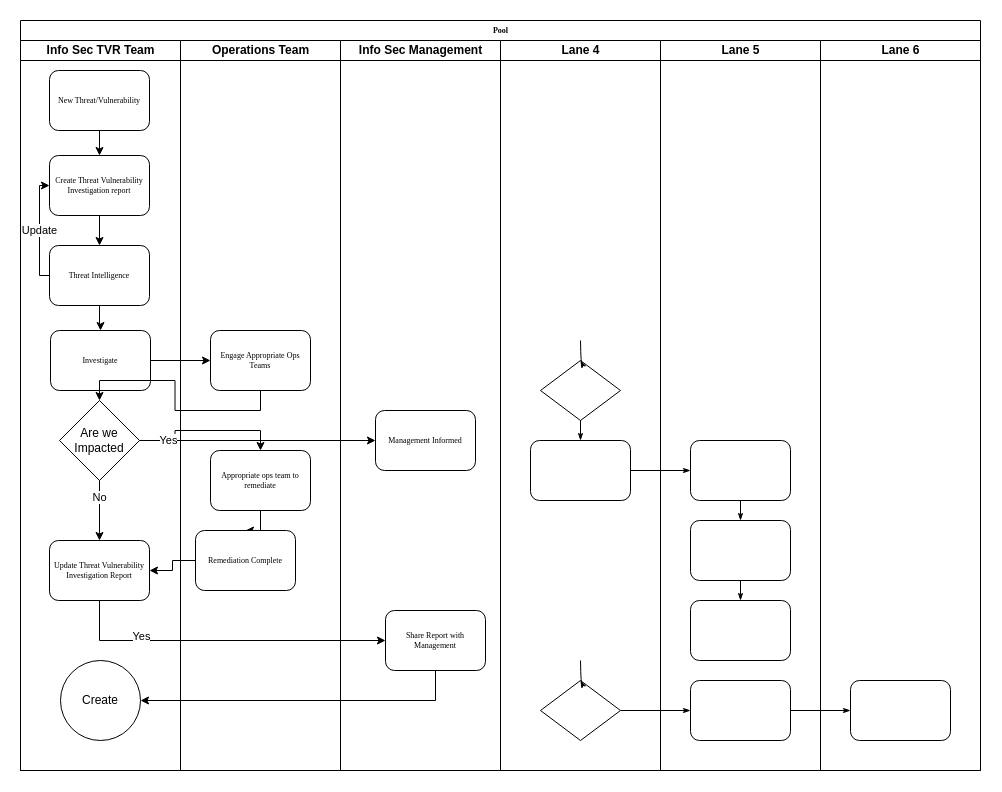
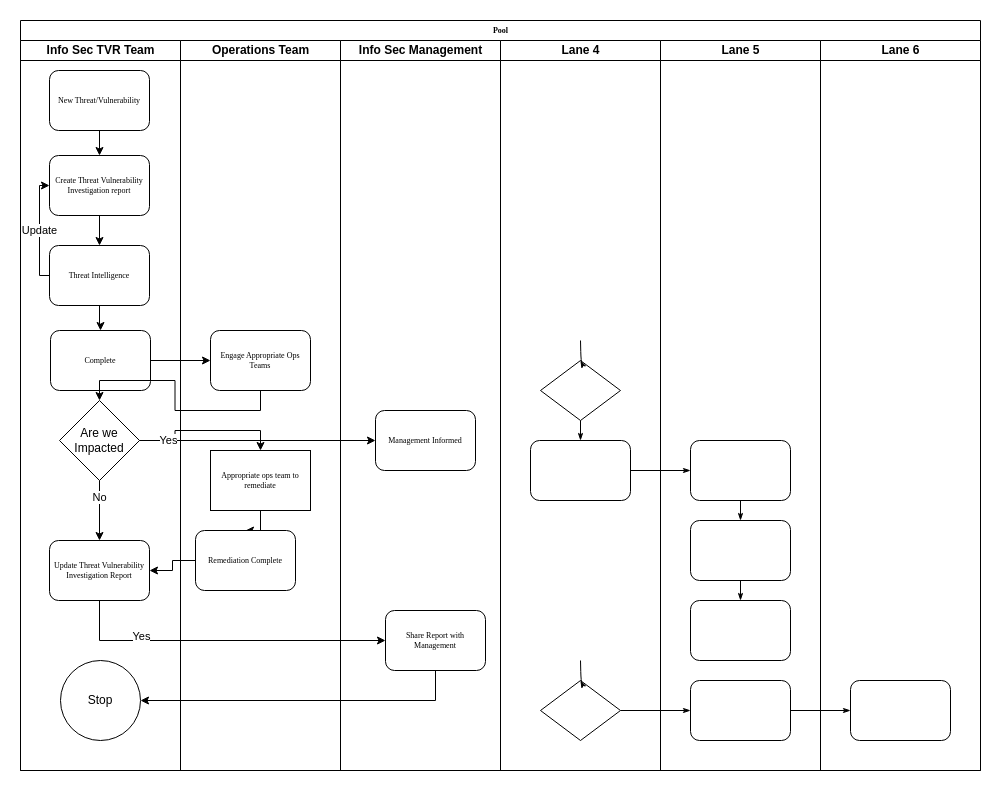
  <mxCell id="0" />
  <mxCell id="1" parent="0" />
  <mxCell id="2" value="Pool" style="swimlane;html=1;childLayout=stackLayout;startSize=20;rounded=0;shadow=0;labelBackgroundColor=none;strokeWidth=1;fontFamily=Verdana;fontSize=8;align=center;" parent="1" vertex="1"><mxGeometry x="20" y="20" width="960" height="750" as="geometry" /></mxCell>
  <mxCell id="3" style="edgeStyle=orthogonalEdgeStyle;rounded=0;orthogonalLoop=1;jettySize=auto;html=1;exitX=1;exitY=0.5;exitDx=0;exitDy=0;entryX=0;entryY=0.5;entryDx=0;entryDy=0;" edge="1" parent="2" source="12" target="27"><mxGeometry relative="1" as="geometry" /></mxCell>
  <mxCell id="4" value="Info Sec TVR Team" style="swimlane;html=1;startSize=20;" parent="2" vertex="1"><mxGeometry y="20" width="160" height="730" as="geometry" /></mxCell>
  <mxCell id="5" value="" style="edgeStyle=orthogonalEdgeStyle;rounded=0;orthogonalLoop=1;jettySize=auto;html=1;" edge="1" parent="4" source="6" target="11"><mxGeometry relative="1" as="geometry" /></mxCell>
  <mxCell id="6" value="New Threat/Vulnerability" style="rounded=1;whiteSpace=wrap;html=1;shadow=0;labelBackgroundColor=none;strokeWidth=1;fontFamily=Verdana;fontSize=8;align=center;" parent="4" vertex="1"><mxGeometry x="29" y="30" width="100" height="60" as="geometry" /></mxCell>
  <mxCell id="7" value="Update" style="edgeStyle=orthogonalEdgeStyle;rounded=0;orthogonalLoop=1;jettySize=auto;html=1;exitX=0;exitY=0.5;exitDx=0;exitDy=0;entryX=0;entryY=0.5;entryDx=0;entryDy=0;" edge="1" parent="4" source="9" target="11"><mxGeometry relative="1" as="geometry"><Array as="points"><mxPoint x="19" y="235" /><mxPoint x="19" y="145" /></Array></mxGeometry></mxCell>
  <mxCell id="8" value="" style="edgeStyle=orthogonalEdgeStyle;rounded=0;orthogonalLoop=1;jettySize=auto;html=1;" edge="1" parent="4" source="9" target="16"><mxGeometry relative="1" as="geometry" /></mxCell>
  <mxCell id="9" value="Threat Intelligence" style="rounded=1;whiteSpace=wrap;html=1;shadow=0;labelBackgroundColor=none;strokeWidth=1;fontFamily=Verdana;fontSize=8;align=center;" parent="4" vertex="1"><mxGeometry x="29" y="205" width="100" height="60" as="geometry" /></mxCell>
  <mxCell id="10" value="" style="edgeStyle=orthogonalEdgeStyle;rounded=0;orthogonalLoop=1;jettySize=auto;html=1;" edge="1" parent="4" source="11" target="9"><mxGeometry relative="1" as="geometry" /></mxCell>
  <mxCell id="11" value="Create Threat Vulnerability&lt;br&gt;Investigation report" style="rounded=1;whiteSpace=wrap;html=1;shadow=0;labelBackgroundColor=none;strokeWidth=1;fontFamily=Verdana;fontSize=8;align=center;" vertex="1" parent="4"><mxGeometry x="29" y="115" width="100" height="60" as="geometry" /></mxCell>
  <mxCell id="12" value="Are we Impacted" style="rhombus;whiteSpace=wrap;html=1;" vertex="1" parent="4"><mxGeometry x="39" y="360" width="80" height="80" as="geometry" /></mxCell>
  <mxCell id="13" value="Update Threat Vulnerability Investigation Report" style="rounded=1;whiteSpace=wrap;html=1;shadow=0;labelBackgroundColor=none;strokeWidth=1;fontFamily=Verdana;fontSize=8;align=center;" vertex="1" parent="4"><mxGeometry x="29" y="500" width="100" height="60" as="geometry" /></mxCell>
  <mxCell id="14" value="No" style="edgeStyle=orthogonalEdgeStyle;rounded=0;orthogonalLoop=1;jettySize=auto;html=1;exitX=0.5;exitY=1;exitDx=0;exitDy=0;entryX=0.5;entryY=0;entryDx=0;entryDy=0;" edge="1" parent="4" source="12" target="13"><mxGeometry x="-0.419" relative="1" as="geometry"><mxPoint as="offset" /></mxGeometry></mxCell>
- <mxCell id="15" value="Create" style="ellipse;whiteSpace=wrap;html=1;aspect=fixed;" vertex="1" parent="4"><mxGeometry x="40" y="620" width="80" height="80" as="geometry" /></mxCell>
- <mxCell id="16" value="Investigate" style="rounded=1;whiteSpace=wrap;html=1;shadow=0;labelBackgroundColor=none;strokeWidth=1;fontFamily=Verdana;fontSize=8;align=center;" vertex="1" parent="4"><mxGeometry x="30" y="290" width="100" height="60" as="geometry" /></mxCell>
+ <mxCell id="15" value="Stop" style="ellipse;whiteSpace=wrap;html=1;aspect=fixed;" vertex="1" parent="4"><mxGeometry x="40" y="620" width="80" height="80" as="geometry" /></mxCell>
+ <mxCell id="16" value="Complete" style="rounded=1;whiteSpace=wrap;html=1;shadow=0;labelBackgroundColor=none;strokeWidth=1;fontFamily=Verdana;fontSize=8;align=center;" vertex="1" parent="4"><mxGeometry x="30" y="290" width="100" height="60" as="geometry" /></mxCell>
  <mxCell id="17" style="edgeStyle=orthogonalEdgeStyle;rounded=1;html=1;labelBackgroundColor=none;startArrow=none;startFill=0;startSize=5;endArrow=classicThin;endFill=1;endSize=5;jettySize=auto;orthogonalLoop=1;strokeWidth=1;fontFamily=Verdana;fontSize=8" parent="2" source="31" target="39" edge="1"><mxGeometry relative="1" as="geometry" /></mxCell>
  <mxCell id="18" style="edgeStyle=orthogonalEdgeStyle;rounded=1;html=1;labelBackgroundColor=none;startArrow=none;startFill=0;startSize=5;endArrow=classicThin;endFill=1;endSize=5;jettySize=auto;orthogonalLoop=1;strokeWidth=1;fontFamily=Verdana;fontSize=8" parent="2" source="39" target="43" edge="1"><mxGeometry relative="1" as="geometry" /></mxCell>
  <mxCell id="19" style="edgeStyle=orthogonalEdgeStyle;rounded=1;html=1;labelBackgroundColor=none;startArrow=none;startFill=0;startSize=5;endArrow=classicThin;endFill=1;endSize=5;jettySize=auto;orthogonalLoop=1;strokeWidth=1;fontFamily=Verdana;fontSize=8" parent="2" source="30" target="36" edge="1"><mxGeometry relative="1" as="geometry" /></mxCell>
  <mxCell id="20" value="Operations Team" style="swimlane;html=1;startSize=20;" parent="2" vertex="1"><mxGeometry x="160" y="20" width="160" height="730" as="geometry" /></mxCell>
  <mxCell id="21" value="" style="edgeStyle=orthogonalEdgeStyle;rounded=0;orthogonalLoop=1;jettySize=auto;html=1;" edge="1" parent="20" source="22" target="23"><mxGeometry relative="1" as="geometry" /></mxCell>
- <mxCell id="22" value="Appropriate ops team to remediate" style="rounded=1;whiteSpace=wrap;html=1;shadow=0;labelBackgroundColor=none;strokeWidth=1;fontFamily=Verdana;fontSize=8;align=center;" parent="20" vertex="1"><mxGeometry x="30" y="410" width="100" height="60" as="geometry" /></mxCell>
+ <mxCell id="22" value="Appropriate ops team to remediate" style="whiteSpace=wrap;html=1;shadow=0;labelBackgroundColor=none;strokeWidth=1;fontFamily=Verdana;fontSize=8;align=center;rounded=0;" parent="20" vertex="1"><mxGeometry x="30" y="410" width="100" height="60" as="geometry" /></mxCell>
  <mxCell id="23" value="Remediation Complete" style="rounded=1;whiteSpace=wrap;html=1;shadow=0;labelBackgroundColor=none;strokeWidth=1;fontFamily=Verdana;fontSize=8;align=center;" vertex="1" parent="20"><mxGeometry x="15" y="490" width="100" height="60" as="geometry" /></mxCell>
  <mxCell id="24" value="Engage Appropriate Ops Teams" style="rounded=1;whiteSpace=wrap;html=1;shadow=0;labelBackgroundColor=none;strokeWidth=1;fontFamily=Verdana;fontSize=8;align=center;" vertex="1" parent="20"><mxGeometry x="30" y="290" width="100" height="60" as="geometry" /></mxCell>
  <mxCell id="25" value="Info Sec Management" style="swimlane;html=1;startSize=20;" parent="2" vertex="1"><mxGeometry x="320" y="20" width="160" height="730" as="geometry" /></mxCell>
  <mxCell id="26" value="Share Report with Management" style="rounded=1;whiteSpace=wrap;html=1;shadow=0;labelBackgroundColor=none;strokeWidth=1;fontFamily=Verdana;fontSize=8;align=center;" vertex="1" parent="25"><mxGeometry x="45" y="570" width="100" height="60" as="geometry" /></mxCell>
  <mxCell id="27" value="Management Informed" style="rounded=1;whiteSpace=wrap;html=1;shadow=0;labelBackgroundColor=none;strokeWidth=1;fontFamily=Verdana;fontSize=8;align=center;" vertex="1" parent="25"><mxGeometry x="35" y="370" width="100" height="60" as="geometry" /></mxCell>
  <mxCell id="28" value="Lane 4" style="swimlane;html=1;startSize=20;" parent="2" vertex="1"><mxGeometry x="480" y="20" width="160" height="730" as="geometry" /></mxCell>
  <mxCell id="29" value="" style="rhombus;whiteSpace=wrap;html=1;rounded=0;shadow=0;labelBackgroundColor=none;strokeWidth=1;fontFamily=Verdana;fontSize=8;align=center;" parent="28" vertex="1"><mxGeometry x="40" y="320" width="80" height="60" as="geometry" /></mxCell>
  <mxCell id="30" value="" style="rounded=1;whiteSpace=wrap;html=1;shadow=0;labelBackgroundColor=none;strokeWidth=1;fontFamily=Verdana;fontSize=8;align=center;" parent="28" vertex="1"><mxGeometry x="30" y="400" width="100" height="60" as="geometry" /></mxCell>
  <mxCell id="31" value="" style="rhombus;whiteSpace=wrap;html=1;rounded=0;shadow=0;labelBackgroundColor=none;strokeWidth=1;fontFamily=Verdana;fontSize=8;align=center;" parent="28" vertex="1"><mxGeometry x="40" y="640" width="80" height="60" as="geometry" /></mxCell>
  <mxCell id="32" style="edgeStyle=orthogonalEdgeStyle;rounded=1;html=1;labelBackgroundColor=none;startArrow=none;startFill=0;startSize=5;endArrow=classicThin;endFill=1;endSize=5;jettySize=auto;orthogonalLoop=1;strokeColor=#000000;strokeWidth=1;fontFamily=Verdana;fontSize=8;fontColor=#000000;" parent="28" target="29" edge="1"><mxGeometry relative="1" as="geometry"><mxPoint x="80" y="300" as="sourcePoint" /></mxGeometry></mxCell>
  <mxCell id="33" style="edgeStyle=orthogonalEdgeStyle;rounded=1;html=1;labelBackgroundColor=none;startArrow=none;startFill=0;startSize=5;endArrow=classicThin;endFill=1;endSize=5;jettySize=auto;orthogonalLoop=1;strokeWidth=1;fontFamily=Verdana;fontSize=8" parent="28" source="29" target="30" edge="1"><mxGeometry relative="1" as="geometry" /></mxCell>
  <mxCell id="34" style="edgeStyle=orthogonalEdgeStyle;rounded=1;html=1;labelBackgroundColor=none;startArrow=none;startFill=0;startSize=5;endArrow=classicThin;endFill=1;endSize=5;jettySize=auto;orthogonalLoop=1;strokeWidth=1;fontFamily=Verdana;fontSize=8" parent="28" target="31" edge="1"><mxGeometry relative="1" as="geometry"><mxPoint x="80" y="620" as="sourcePoint" /></mxGeometry></mxCell>
  <mxCell id="35" value="Lane 5" style="swimlane;html=1;startSize=20;" parent="2" vertex="1"><mxGeometry x="640" y="20" width="160" height="730" as="geometry" /></mxCell>
  <mxCell id="36" value="" style="rounded=1;whiteSpace=wrap;html=1;shadow=0;labelBackgroundColor=none;strokeWidth=1;fontFamily=Verdana;fontSize=8;align=center;" parent="35" vertex="1"><mxGeometry x="30" y="400" width="100" height="60" as="geometry" /></mxCell>
  <mxCell id="37" value="" style="rounded=1;whiteSpace=wrap;html=1;shadow=0;labelBackgroundColor=none;strokeWidth=1;fontFamily=Verdana;fontSize=8;align=center;" parent="35" vertex="1"><mxGeometry x="30" y="480" width="100" height="60" as="geometry" /></mxCell>
  <mxCell id="38" value="" style="rounded=1;whiteSpace=wrap;html=1;shadow=0;labelBackgroundColor=none;strokeWidth=1;fontFamily=Verdana;fontSize=8;align=center;" parent="35" vertex="1"><mxGeometry x="30" y="560" width="100" height="60" as="geometry" /></mxCell>
  <mxCell id="39" value="" style="rounded=1;whiteSpace=wrap;html=1;shadow=0;labelBackgroundColor=none;strokeWidth=1;fontFamily=Verdana;fontSize=8;align=center;" parent="35" vertex="1"><mxGeometry x="30" y="640" width="100" height="60" as="geometry" /></mxCell>
  <mxCell id="40" style="edgeStyle=orthogonalEdgeStyle;rounded=1;html=1;labelBackgroundColor=none;startArrow=none;startFill=0;startSize=5;endArrow=classicThin;endFill=1;endSize=5;jettySize=auto;orthogonalLoop=1;strokeWidth=1;fontFamily=Verdana;fontSize=8" parent="35" source="36" target="37" edge="1"><mxGeometry relative="1" as="geometry" /></mxCell>
  <mxCell id="41" style="edgeStyle=orthogonalEdgeStyle;rounded=1;html=1;labelBackgroundColor=none;startArrow=none;startFill=0;startSize=5;endArrow=classicThin;endFill=1;endSize=5;jettySize=auto;orthogonalLoop=1;strokeWidth=1;fontFamily=Verdana;fontSize=8" parent="35" source="37" target="38" edge="1"><mxGeometry relative="1" as="geometry" /></mxCell>
  <mxCell id="42" value="Lane 6" style="swimlane;html=1;startSize=20;" parent="2" vertex="1"><mxGeometry x="800" y="20" width="160" height="730" as="geometry" /></mxCell>
  <mxCell id="43" value="" style="rounded=1;whiteSpace=wrap;html=1;shadow=0;labelBackgroundColor=none;strokeWidth=1;fontFamily=Verdana;fontSize=8;align=center;" parent="42" vertex="1"><mxGeometry x="30" y="640" width="100" height="60" as="geometry" /></mxCell>
  <mxCell id="44" style="edgeStyle=orthogonalEdgeStyle;rounded=0;orthogonalLoop=1;jettySize=auto;html=1;exitX=0.5;exitY=1;exitDx=0;exitDy=0;entryX=0;entryY=0.5;entryDx=0;entryDy=0;" edge="1" parent="2" source="13" target="26"><mxGeometry relative="1" as="geometry" /></mxCell>
  <mxCell id="45" value="Yes" style="edgeLabel;html=1;align=center;verticalAlign=middle;resizable=0;points=[];" vertex="1" connectable="0" parent="44"><mxGeometry x="-0.49" y="2" relative="1" as="geometry"><mxPoint x="-2" y="-3" as="offset" /></mxGeometry></mxCell>
  <mxCell id="46" value="Yes" style="edgeStyle=orthogonalEdgeStyle;rounded=0;orthogonalLoop=1;jettySize=auto;html=1;exitX=1;exitY=0.5;exitDx=0;exitDy=0;entryX=0.5;entryY=0;entryDx=0;entryDy=0;" edge="1" parent="2" source="12" target="22"><mxGeometry x="-0.622" relative="1" as="geometry"><mxPoint as="offset" /></mxGeometry></mxCell>
  <mxCell id="47" value="" style="edgeStyle=orthogonalEdgeStyle;rounded=0;orthogonalLoop=1;jettySize=auto;html=1;" edge="1" parent="2" source="23" target="13"><mxGeometry relative="1" as="geometry" /></mxCell>
  <mxCell id="48" style="edgeStyle=orthogonalEdgeStyle;rounded=0;orthogonalLoop=1;jettySize=auto;html=1;exitX=0.5;exitY=1;exitDx=0;exitDy=0;entryX=1;entryY=0.5;entryDx=0;entryDy=0;" edge="1" parent="2" source="26" target="15"><mxGeometry relative="1" as="geometry" /></mxCell>
  <mxCell id="49" style="edgeStyle=orthogonalEdgeStyle;rounded=0;orthogonalLoop=1;jettySize=auto;html=1;exitX=1;exitY=0.5;exitDx=0;exitDy=0;" edge="1" parent="2" source="16" target="24"><mxGeometry relative="1" as="geometry" /></mxCell>
  <mxCell id="50" style="edgeStyle=orthogonalEdgeStyle;rounded=0;orthogonalLoop=1;jettySize=auto;html=1;exitX=0.5;exitY=1;exitDx=0;exitDy=0;" edge="1" parent="2" source="24" target="12"><mxGeometry relative="1" as="geometry" /></mxCell>
